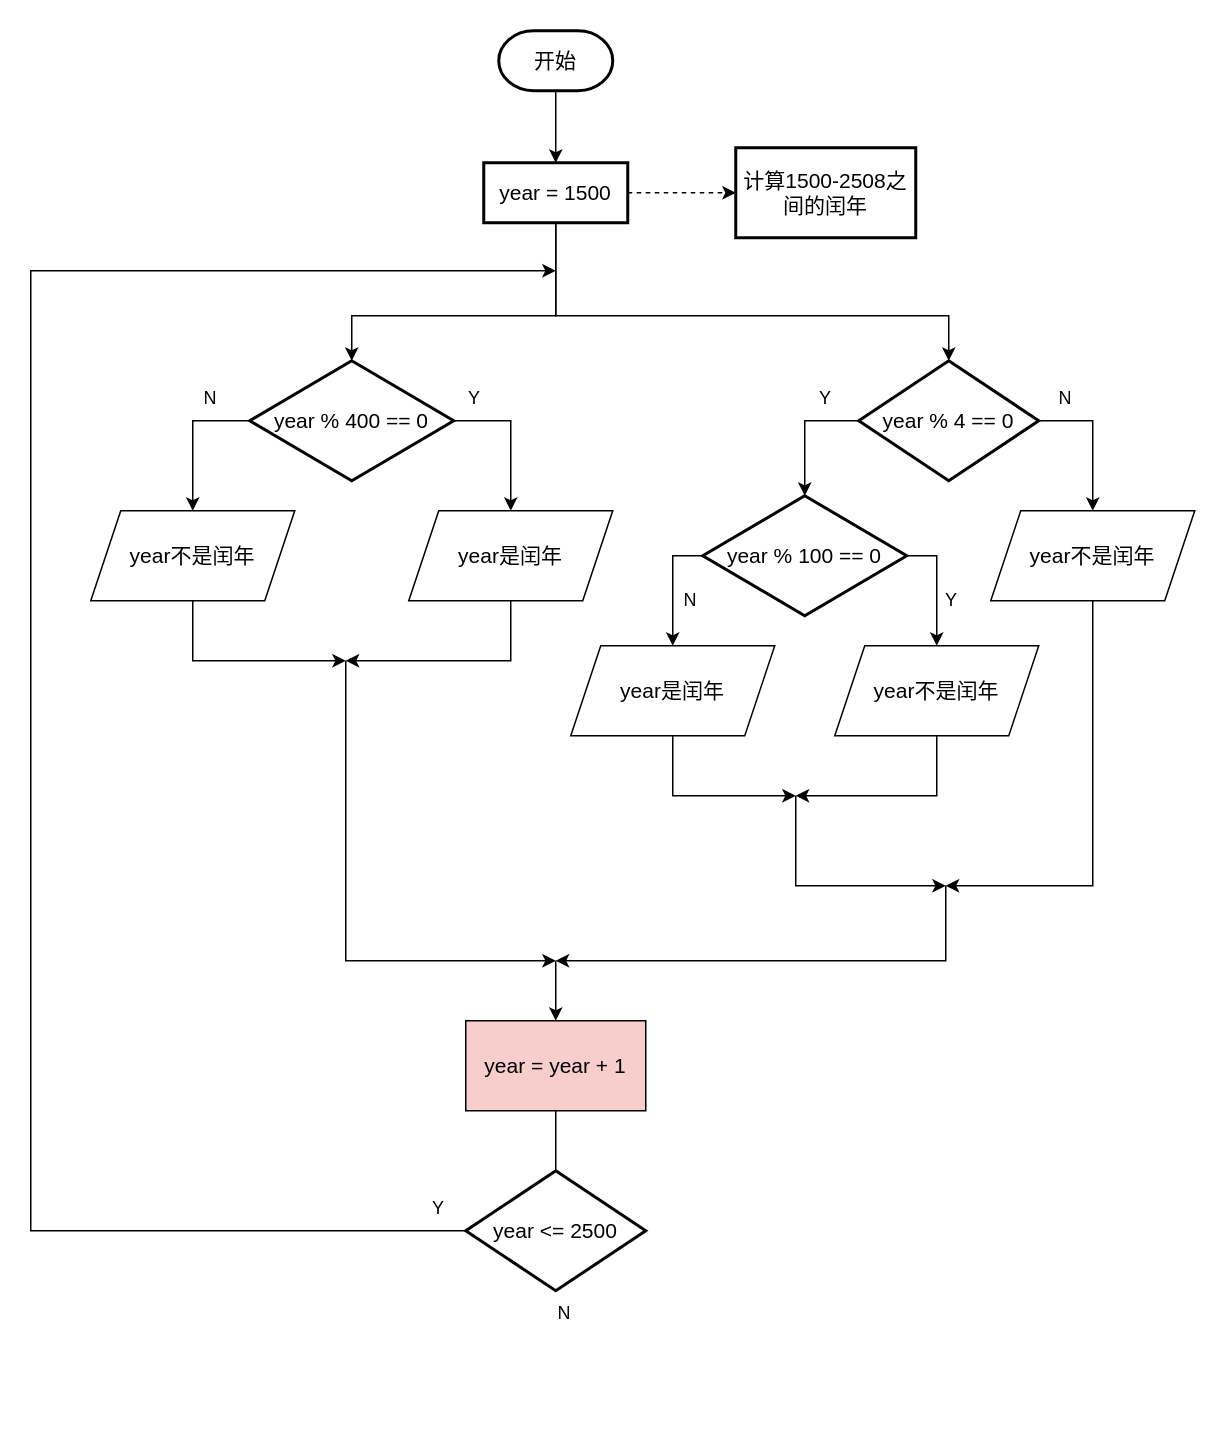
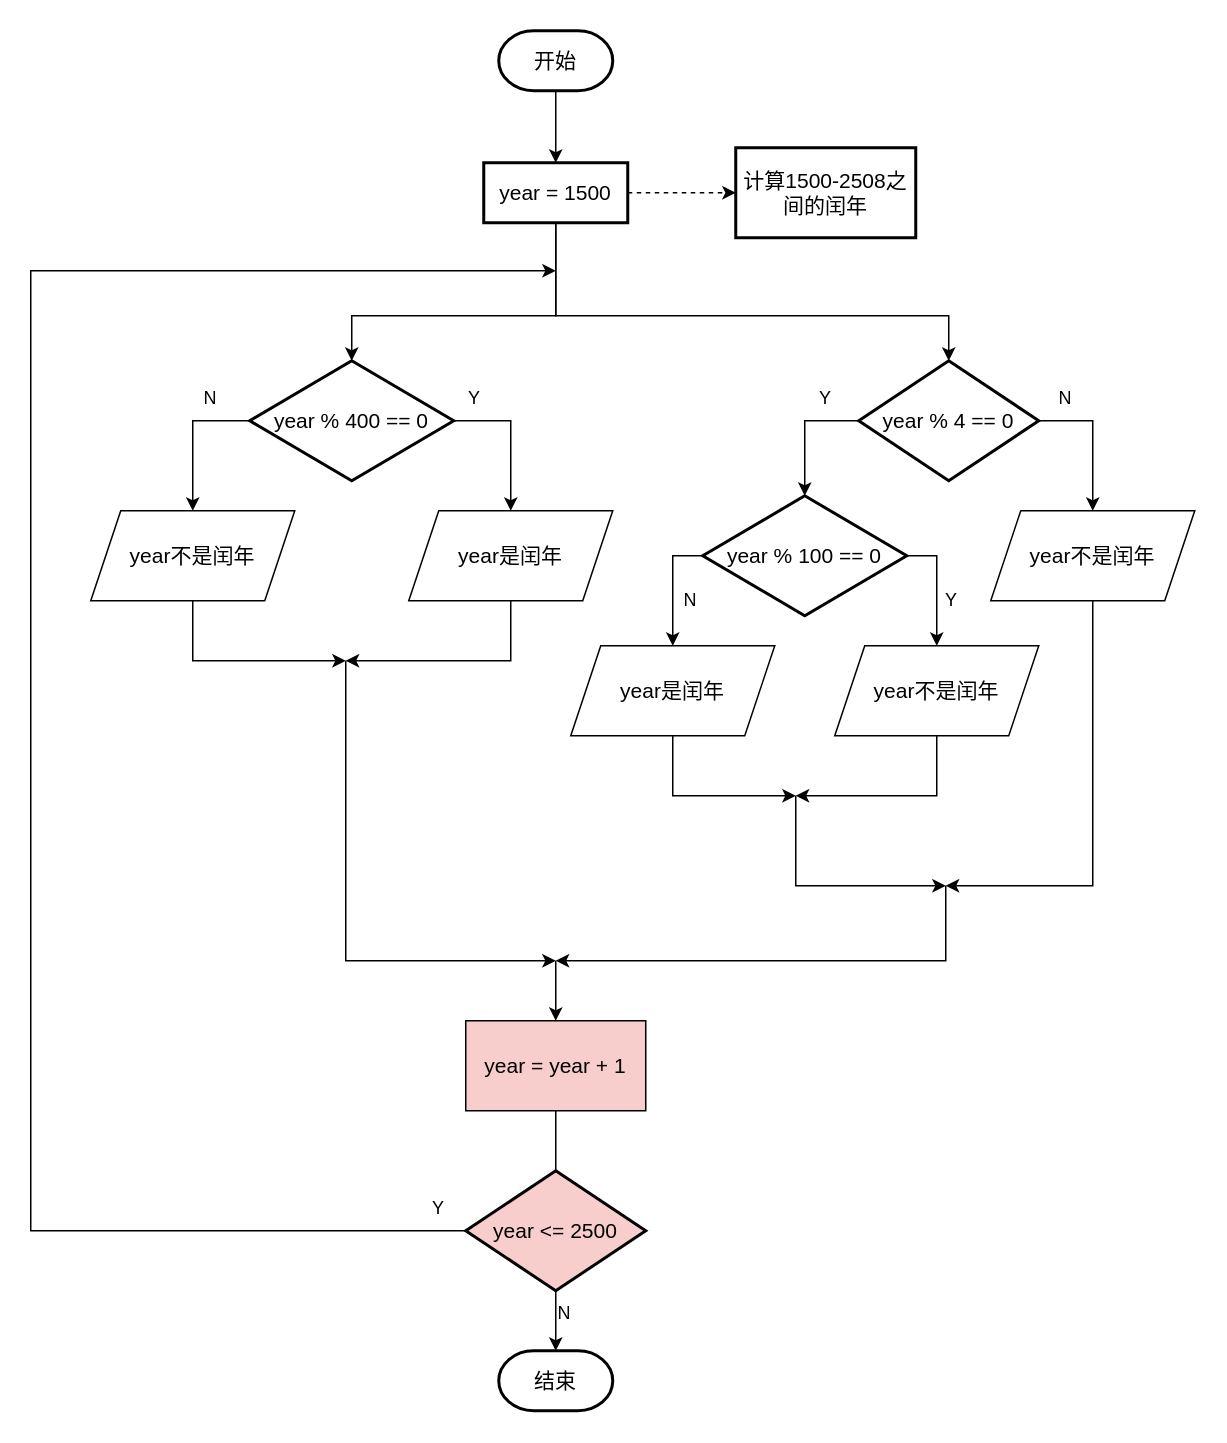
  <mxCell id="0" />
  <mxCell id="1" parent="0" />
  <mxCell id="2" value="" style="edgeStyle=orthogonalEdgeStyle;rounded=0;orthogonalLoop=1;jettySize=auto;html=1;" parent="1" source="3" target="7" edge="1"><mxGeometry relative="1" as="geometry" /></mxCell>
  <mxCell id="3" value="&lt;font style=&quot;font-size: 14px;&quot;&gt;开始&lt;/font&gt;" style="strokeWidth=2;html=1;shape=mxgraph.flowchart.terminator;whiteSpace=wrap;" parent="1" vertex="1"><mxGeometry x="332" y="20" width="76" height="40" as="geometry" /></mxCell>
  <mxCell id="4" value="" style="edgeStyle=orthogonalEdgeStyle;rounded=0;orthogonalLoop=1;jettySize=auto;html=1;dashed=1;" parent="1" source="7" target="9" edge="1"><mxGeometry relative="1" as="geometry" /></mxCell>
  <mxCell id="5" style="edgeStyle=orthogonalEdgeStyle;rounded=0;orthogonalLoop=1;jettySize=auto;html=1;exitX=0.5;exitY=1;exitDx=0;exitDy=0;entryX=0.5;entryY=0;entryDx=0;entryDy=0;" parent="1" source="7" target="22" edge="1"><mxGeometry relative="1" as="geometry"><Array as="points"><mxPoint x="370" y="210" /><mxPoint x="234" y="210" /></Array></mxGeometry></mxCell>
  <mxCell id="6" style="edgeStyle=orthogonalEdgeStyle;rounded=0;orthogonalLoop=1;jettySize=auto;html=1;exitX=0.5;exitY=1;exitDx=0;exitDy=0;entryX=0.5;entryY=0;entryDx=0;entryDy=0;" parent="1" source="7" target="12" edge="1"><mxGeometry relative="1" as="geometry"><Array as="points"><mxPoint x="370" y="210" /><mxPoint x="632" y="210" /></Array></mxGeometry></mxCell>
  <mxCell id="7" value="year = 1500" style="whiteSpace=wrap;html=1;strokeWidth=2;shadow=0;fontSize=14;" parent="1" vertex="1"><mxGeometry x="322" y="108" width="96" height="40" as="geometry" /></mxCell>
+ <mxCell id="8" value="&lt;font style=&quot;font-size: 14px;&quot;&gt;结束&lt;/font&gt;" style="strokeWidth=2;html=1;shape=mxgraph.flowchart.terminator;whiteSpace=wrap;" parent="1" vertex="1"><mxGeometry x="332" y="900" width="76" height="40" as="geometry" /></mxCell>
  <mxCell id="9" value="计算1500-2508之间的闰年" style="whiteSpace=wrap;html=1;fontSize=14;strokeWidth=2;shadow=0;" parent="1" vertex="1"><mxGeometry x="490" y="98" width="120" height="60" as="geometry" /></mxCell>
  <mxCell id="10" value="" style="edgeStyle=orthogonalEdgeStyle;rounded=0;orthogonalLoop=1;jettySize=auto;html=1;exitX=0;exitY=0.5;exitDx=0;exitDy=0;" parent="1" source="12" target="17" edge="1"><mxGeometry relative="1" as="geometry"><mxPoint x="806" y="230" as="targetPoint" /><Array as="points"><mxPoint x="536" y="280" /></Array></mxGeometry></mxCell>
  <mxCell id="11" style="edgeStyle=orthogonalEdgeStyle;rounded=0;orthogonalLoop=1;jettySize=auto;html=1;exitX=1;exitY=0.5;exitDx=0;exitDy=0;entryX=0.5;entryY=0;entryDx=0;entryDy=0;" parent="1" source="12" target="39" edge="1"><mxGeometry relative="1" as="geometry" /></mxCell>
  <mxCell id="12" value="year % 4 == 0" style="rhombus;whiteSpace=wrap;html=1;fontSize=14;strokeWidth=2;shadow=0;" parent="1" vertex="1"><mxGeometry x="572" y="240" width="120" height="80" as="geometry" /></mxCell>
  <mxCell id="13" style="edgeStyle=orthogonalEdgeStyle;rounded=0;orthogonalLoop=1;jettySize=auto;html=1;exitX=0.5;exitY=1;exitDx=0;exitDy=0;" parent="1" source="14" edge="1"><mxGeometry relative="1" as="geometry"><mxPoint x="530" y="530" as="targetPoint" /><Array as="points"><mxPoint x="624" y="530" /><mxPoint x="530" y="530" /></Array></mxGeometry></mxCell>
  <mxCell id="14" value="year不是闰年" style="shape=parallelogram;perimeter=parallelogramPerimeter;whiteSpace=wrap;html=1;fixedSize=1;fontSize=14;" parent="1" vertex="1"><mxGeometry x="556" y="430" width="136" height="60" as="geometry" /></mxCell>
  <mxCell id="15" value="N" style="text;html=1;align=center;verticalAlign=middle;whiteSpace=wrap;rounded=0;" parent="1" vertex="1"><mxGeometry x="680" y="250" width="60" height="30" as="geometry" /></mxCell>
  <mxCell id="16" style="edgeStyle=orthogonalEdgeStyle;rounded=0;orthogonalLoop=1;jettySize=auto;html=1;exitX=0;exitY=0.5;exitDx=0;exitDy=0;entryX=0.5;entryY=0;entryDx=0;entryDy=0;" parent="1" source="17" target="41" edge="1"><mxGeometry relative="1" as="geometry" /></mxCell>
  <mxCell id="17" value="year % 100 == 0" style="rhombus;whiteSpace=wrap;html=1;fontSize=14;strokeWidth=2;shadow=0;" parent="1" vertex="1"><mxGeometry x="468" y="330" width="136" height="80" as="geometry" /></mxCell>
  <mxCell id="18" style="edgeStyle=orthogonalEdgeStyle;rounded=0;orthogonalLoop=1;jettySize=auto;html=1;exitX=1;exitY=0.5;exitDx=0;exitDy=0;entryX=0.5;entryY=0;entryDx=0;entryDy=0;" parent="1" source="17" target="14" edge="1"><mxGeometry relative="1" as="geometry"><Array as="points" /></mxGeometry></mxCell>
  <mxCell id="19" value="Y" style="text;html=1;align=center;verticalAlign=middle;whiteSpace=wrap;rounded=0;" parent="1" vertex="1"><mxGeometry x="604" y="385" width="60" height="30" as="geometry" /></mxCell>
  <mxCell id="20" style="edgeStyle=orthogonalEdgeStyle;rounded=0;orthogonalLoop=1;jettySize=auto;html=1;exitX=1;exitY=0.5;exitDx=0;exitDy=0;entryX=0.5;entryY=0;entryDx=0;entryDy=0;" parent="1" source="22" target="24" edge="1"><mxGeometry relative="1" as="geometry" /></mxCell>
  <mxCell id="21" style="edgeStyle=orthogonalEdgeStyle;rounded=0;orthogonalLoop=1;jettySize=auto;html=1;exitX=0;exitY=0.5;exitDx=0;exitDy=0;entryX=0.5;entryY=0;entryDx=0;entryDy=0;" parent="1" source="22" target="33" edge="1"><mxGeometry relative="1" as="geometry" /></mxCell>
  <mxCell id="22" value="year % 400 == 0" style="rhombus;whiteSpace=wrap;html=1;fontSize=14;strokeWidth=2;shadow=0;labelBackgroundColor=default;" parent="1" vertex="1"><mxGeometry x="166" y="240" width="136" height="80" as="geometry" /></mxCell>
  <mxCell id="23" style="edgeStyle=orthogonalEdgeStyle;rounded=0;orthogonalLoop=1;jettySize=auto;html=1;exitX=0.5;exitY=1;exitDx=0;exitDy=0;" parent="1" source="24" edge="1"><mxGeometry relative="1" as="geometry"><mxPoint x="230" y="440" as="targetPoint" /><Array as="points"><mxPoint x="340" y="440" /><mxPoint x="230" y="440" /></Array></mxGeometry></mxCell>
  <mxCell id="24" value="year是闰年" style="shape=parallelogram;perimeter=parallelogramPerimeter;whiteSpace=wrap;html=1;fixedSize=1;fontSize=14;" parent="1" vertex="1"><mxGeometry x="272" y="340" width="136" height="60" as="geometry" /></mxCell>
  <mxCell id="25" value="Y" style="text;html=1;align=center;verticalAlign=middle;whiteSpace=wrap;rounded=0;" parent="1" vertex="1"><mxGeometry x="520" y="250" width="60" height="30" as="geometry" /></mxCell>
  <mxCell id="26" value="N" style="text;html=1;align=center;verticalAlign=middle;whiteSpace=wrap;rounded=0;" parent="1" vertex="1"><mxGeometry x="430" y="385" width="60" height="30" as="geometry" /></mxCell>
  <mxCell id="27" value="" style="edgeStyle=orthogonalEdgeStyle;rounded=0;orthogonalLoop=1;jettySize=auto;html=1;endArrow=none;" parent="1" source="28" target="31" edge="1"><mxGeometry relative="1" as="geometry" /></mxCell>
  <mxCell id="28" value="year = year + 1" style="whiteSpace=wrap;html=1;fontSize=14;fillColor=#f8cecc;" parent="1" vertex="1"><mxGeometry x="310" y="680" width="120" height="60" as="geometry" /></mxCell>
+ <mxCell id="29" value="" style="edgeStyle=orthogonalEdgeStyle;rounded=0;orthogonalLoop=1;jettySize=auto;html=1;exitX=0.5;exitY=1;exitDx=0;exitDy=0;" parent="1" source="31" target="8" edge="1"><mxGeometry relative="1" as="geometry" /></mxCell>
  <mxCell id="30" style="edgeStyle=orthogonalEdgeStyle;rounded=0;orthogonalLoop=1;jettySize=auto;html=1;exitX=0;exitY=0.5;exitDx=0;exitDy=0;" parent="1" source="31" edge="1"><mxGeometry relative="1" as="geometry"><mxPoint x="370" y="180" as="targetPoint" /><Array as="points"><mxPoint x="20" y="820" /><mxPoint x="20" y="180" /></Array></mxGeometry></mxCell>
- <mxCell id="31" value="year &amp;lt;= 2500" style="rhombus;whiteSpace=wrap;html=1;fontSize=14;strokeWidth=2;shadow=0;" parent="1" vertex="1"><mxGeometry x="310" y="780" width="120" height="80" as="geometry" /></mxCell>
+ <mxCell id="31" value="year &amp;lt;= 2500" style="rhombus;whiteSpace=wrap;html=1;fontSize=14;strokeWidth=2;shadow=0;fillColor=#f8cecc;" parent="1" vertex="1"><mxGeometry x="310" y="780" width="120" height="80" as="geometry" /></mxCell>
  <mxCell id="32" style="edgeStyle=orthogonalEdgeStyle;rounded=0;orthogonalLoop=1;jettySize=auto;html=1;exitX=0.5;exitY=1;exitDx=0;exitDy=0;" parent="1" source="33" edge="1"><mxGeometry relative="1" as="geometry"><mxPoint x="230" y="440" as="targetPoint" /><Array as="points"><mxPoint x="128" y="440" /><mxPoint x="230" y="440" /></Array></mxGeometry></mxCell>
  <mxCell id="33" value="year不是闰年" style="shape=parallelogram;perimeter=parallelogramPerimeter;whiteSpace=wrap;html=1;fixedSize=1;fontSize=14;" parent="1" vertex="1"><mxGeometry x="60" y="340" width="136" height="60" as="geometry" /></mxCell>
  <mxCell id="34" value="Y" style="text;html=1;align=center;verticalAlign=middle;whiteSpace=wrap;rounded=0;" parent="1" vertex="1"><mxGeometry x="286" y="250" width="60" height="30" as="geometry" /></mxCell>
  <mxCell id="35" value="N" style="text;html=1;align=center;verticalAlign=middle;whiteSpace=wrap;rounded=0;" parent="1" vertex="1"><mxGeometry x="110" y="250" width="60" height="30" as="geometry" /></mxCell>
  <mxCell id="36" value="N" style="text;html=1;align=center;verticalAlign=middle;whiteSpace=wrap;rounded=0;" parent="1" vertex="1"><mxGeometry x="346" y="860" width="60" height="30" as="geometry" /></mxCell>
  <mxCell id="37" value="Y" style="text;html=1;align=center;verticalAlign=middle;whiteSpace=wrap;rounded=0;" parent="1" vertex="1"><mxGeometry x="262" y="790" width="60" height="30" as="geometry" /></mxCell>
  <mxCell id="38" style="edgeStyle=orthogonalEdgeStyle;rounded=0;orthogonalLoop=1;jettySize=auto;html=1;exitX=0.5;exitY=1;exitDx=0;exitDy=0;" parent="1" source="39" edge="1"><mxGeometry relative="1" as="geometry"><mxPoint x="630" y="590" as="targetPoint" /><Array as="points"><mxPoint x="728" y="590" /></Array></mxGeometry></mxCell>
  <mxCell id="39" value="year不是闰年" style="shape=parallelogram;perimeter=parallelogramPerimeter;whiteSpace=wrap;html=1;fixedSize=1;fontSize=14;" parent="1" vertex="1"><mxGeometry x="660" y="340" width="136" height="60" as="geometry" /></mxCell>
  <mxCell id="40" style="edgeStyle=orthogonalEdgeStyle;rounded=0;orthogonalLoop=1;jettySize=auto;html=1;exitX=0.5;exitY=1;exitDx=0;exitDy=0;" parent="1" source="41" edge="1"><mxGeometry relative="1" as="geometry"><mxPoint x="530" y="530" as="targetPoint" /><Array as="points"><mxPoint x="448" y="530" /><mxPoint x="530" y="530" /></Array></mxGeometry></mxCell>
  <mxCell id="41" value="year是闰年" style="shape=parallelogram;perimeter=parallelogramPerimeter;whiteSpace=wrap;html=1;fixedSize=1;fontSize=14;" parent="1" vertex="1"><mxGeometry x="380" y="430" width="136" height="60" as="geometry" /></mxCell>
  <mxCell id="42" value="" style="endArrow=classic;html=1;rounded=0;" parent="1" edge="1"><mxGeometry width="50" height="50" relative="1" as="geometry"><mxPoint x="230" y="440" as="sourcePoint" /><mxPoint x="370" y="640" as="targetPoint" /><Array as="points"><mxPoint x="230" y="640" /></Array></mxGeometry></mxCell>
  <mxCell id="43" value="" style="endArrow=classic;html=1;rounded=0;" parent="1" edge="1"><mxGeometry width="50" height="50" relative="1" as="geometry"><mxPoint x="530" y="530" as="sourcePoint" /><mxPoint x="630" y="590" as="targetPoint" /><Array as="points"><mxPoint x="530" y="590" /></Array></mxGeometry></mxCell>
  <mxCell id="44" value="" style="endArrow=classic;html=1;rounded=0;" parent="1" edge="1"><mxGeometry width="50" height="50" relative="1" as="geometry"><mxPoint x="630" y="590" as="sourcePoint" /><mxPoint x="370" y="640" as="targetPoint" /><Array as="points"><mxPoint x="630" y="640" /></Array></mxGeometry></mxCell>
  <mxCell id="45" value="" style="endArrow=classic;html=1;rounded=0;entryX=0.5;entryY=0;entryDx=0;entryDy=0;" parent="1" target="28" edge="1"><mxGeometry width="50" height="50" relative="1" as="geometry"><mxPoint x="370" y="640" as="sourcePoint" /><mxPoint x="320" y="660" as="targetPoint" /></mxGeometry></mxCell>
